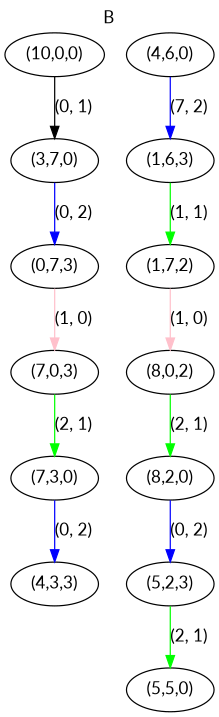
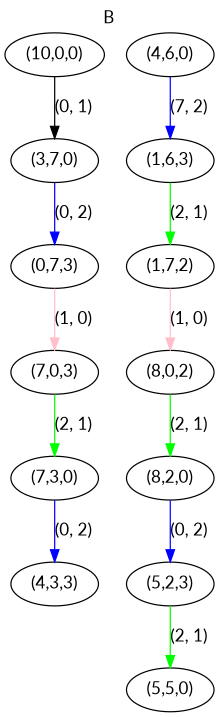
  digraph {
    fontname=Lato
    label=B
    labelloc=t
    rankdir=TB
    node [fontname=Lato]
    edge [color=blue fontname=Lato]
    "(10,0,0)"
    "(3,7,0)"
    "(0,7,3)"
    "(7,0,3)"
    "(7,3,0)"
    "(4,3,3)"
    "(4,6,0)"
    "(1,6,3)"
    "(1,7,2)"
    "(8,0,2)"
    "(8,2,0)"
    "(5,2,3)"
    "(5,5,0)"
    "(10,0,0)" -> "(3,7,0)" [color=black label="(0, 1)"]
    "(3,7,0)" -> "(0,7,3)" [label="(0, 2)"]
    "(0,7,3)" -> "(7,0,3)" [color=pink label="(1, 0)"]
    "(7,0,3)" -> "(7,3,0)" [color=green label="(2, 1)"]
    "(7,3,0)" -> "(4,3,3)" [label="(0, 2)"]
    "(4,6,0)" -> "(1,6,3)" [label="(7, 2)"]
-   "(1,6,3)" -> "(1,7,2)" [color=green label="(1, 1)"]
+   "(1,6,3)" -> "(1,7,2)" [color=green label="(2, 1)"]
    "(1,7,2)" -> "(8,0,2)" [color=pink label="(1, 0)"]
    "(8,0,2)" -> "(8,2,0)" [color=green label="(2, 1)"]
    "(8,2,0)" -> "(5,2,3)" [label="(0, 2)"]
    "(5,2,3)" -> "(5,5,0)" [color=green label="(2, 1)"]
  }
